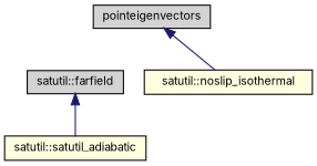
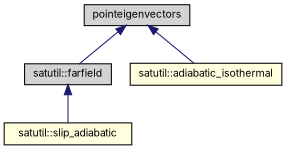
  digraph {
    fontname=Inter
    rankdir=TB
    node [color=black fillcolor=lightgrey fontname=Inter fontsize=10 shape=record style=filled]
    edge [color=midnightblue dir=back fontname=Inter fontsize=10 labelfontname=Helvetica labelfontsize=10 style=solid]
    n1 [fontcolor=black height=0.2 label=pointeigenvectors width=0.4]
    n2 [height=0.2 label="satutil::farfield" width=0.4]
-   n3 [fillcolor=lightyellow height=0.2 label="satutil::noslip_isothermal" width=0.4]
-   n4 [fillcolor=lightyellow height=0.2 label="satutil::satutil_adiabatic" width=0.4]
+   n3 [fillcolor=lightyellow height=0.2 label="satutil::adiabatic_isothermal" width=0.4]
+   n4 [fillcolor=lightyellow height=0.2 label="satutil::slip_adiabatic" width=0.4]
+   n1 -> n2
    n1 -> n3
    n2 -> n4
  }
